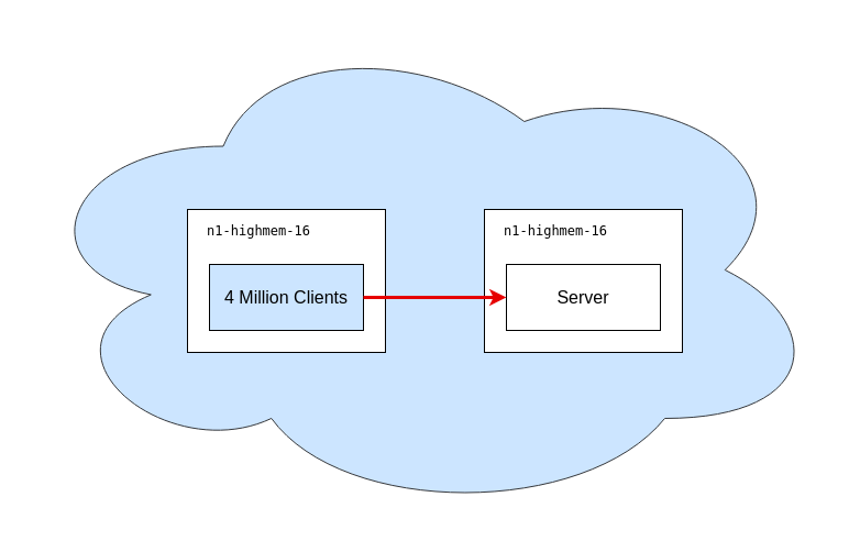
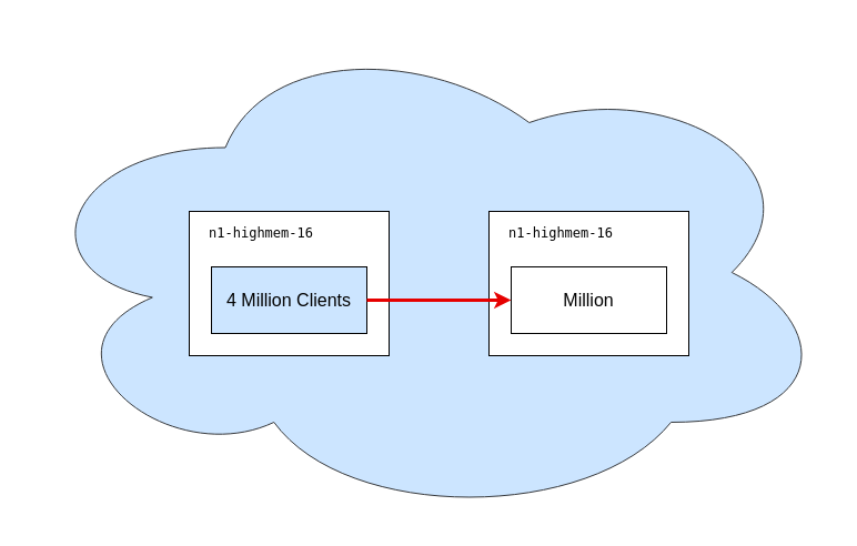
  <mxCell id="0" />
  <mxCell id="1" parent="0" />
  <mxCell id="2" value="" style="ellipse;shape=cloud;whiteSpace=wrap;html=1;fillColor=#cce5ff;strokeColor=#36393d;" parent="1" vertex="1"><mxGeometry x="20" y="20" width="730" height="450" as="geometry" /></mxCell>
  <mxCell id="3" value="" style="rounded=0;whiteSpace=wrap;html=1;" parent="1" vertex="1"><mxGeometry x="170" y="190" width="180" height="130" as="geometry" /></mxCell>
  <mxCell id="4" value="&lt;font style=&quot;font-size: 16px&quot;&gt;4 Million Clients&lt;/font&gt;" style="rounded=0;whiteSpace=wrap;html=1;fillColor=#cce5ff;" parent="1" vertex="1"><mxGeometry x="190" y="240" width="140" height="60" as="geometry" /></mxCell>
  <mxCell id="5" value="&lt;pre&gt;n1-highmem-16&lt;/pre&gt;" style="text;html=1;strokeColor=none;fillColor=none;align=center;verticalAlign=middle;whiteSpace=wrap;rounded=0;" parent="1" vertex="1"><mxGeometry x="180" y="200" width="110" height="20" as="geometry" /></mxCell>
  <mxCell id="6" value="" style="rounded=0;whiteSpace=wrap;html=1;" parent="1" vertex="1"><mxGeometry x="440" y="190" width="180" height="130" as="geometry" /></mxCell>
- <mxCell id="7" value="&lt;font style=&quot;font-size: 16px&quot;&gt;Server&lt;/font&gt;" style="rounded=0;whiteSpace=wrap;html=1;" parent="1" vertex="1"><mxGeometry x="460" y="240" width="140" height="60" as="geometry" /></mxCell>
+ <mxCell id="7" value="&lt;font style=&quot;font-size: 16px&quot;&gt;Million&lt;/font&gt;" style="rounded=0;whiteSpace=wrap;html=1;" parent="1" vertex="1"><mxGeometry x="460" y="240" width="140" height="60" as="geometry" /></mxCell>
  <mxCell id="8" value="&lt;pre&gt;n1-highmem-16&lt;/pre&gt;" style="text;html=1;strokeColor=none;fillColor=none;align=center;verticalAlign=middle;whiteSpace=wrap;rounded=0;" parent="1" vertex="1"><mxGeometry x="450" y="200" width="110" height="20" as="geometry" /></mxCell>
  <mxCell id="9" style="edgeStyle=orthogonalEdgeStyle;rounded=0;orthogonalLoop=1;jettySize=auto;html=1;exitX=1;exitY=0.5;exitDx=0;exitDy=0;entryX=0;entryY=0.5;entryDx=0;entryDy=0;fillColor=#e51400;strokeColor=#E60000;strokeWidth=3;" parent="1" source="4" target="7" edge="1"><mxGeometry relative="1" as="geometry" /></mxCell>
